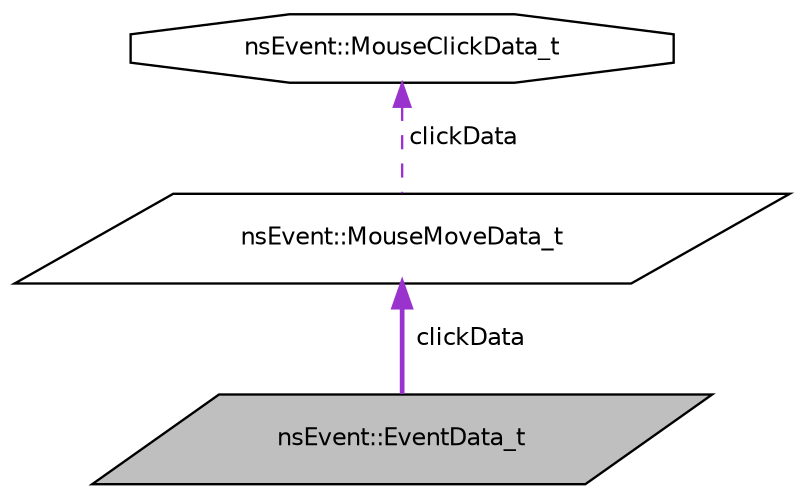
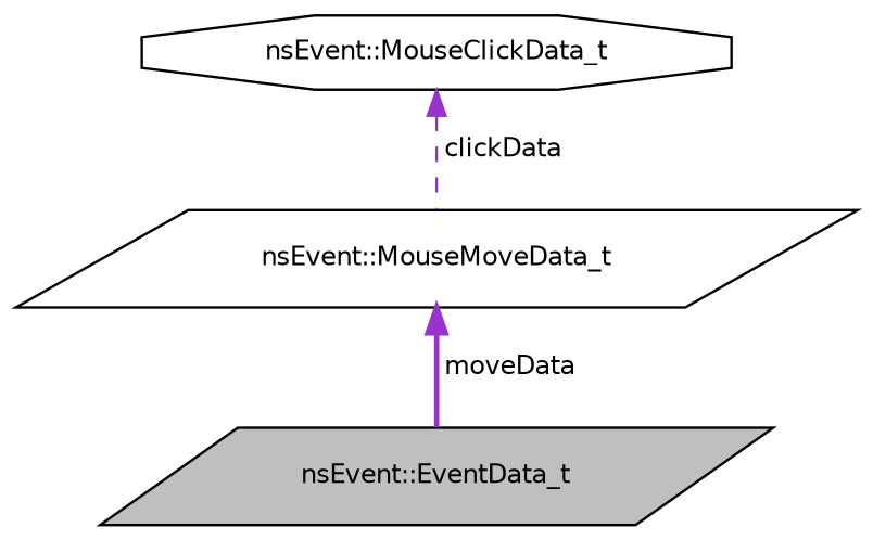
  digraph {
    node [color=black fillcolor=white fontname=Helvetica fontsize=10 shape=parallelogram style=filled]
    edge [color=darkorchid3 dir=back fontname=Helvetica fontsize=10 labelfontname=Helvetica labelfontsize=10]
    n1 [fillcolor=grey75 fontcolor=black height=0.2 label="nsEvent::EventData_t" width=0.4]
    n2 [height=0.2 label="nsEvent::MouseClickData_t" shape=octagon width=0.4]
    n3 [height=0.2 label="nsEvent::MouseMoveData_t" width=0.4]
    n2 -> n3 [label=" clickData" style=dashed]
-   n3 -> n1 [label=" clickData" style=bold]
+   n3 -> n1 [label=" moveData" style=bold]
  }
